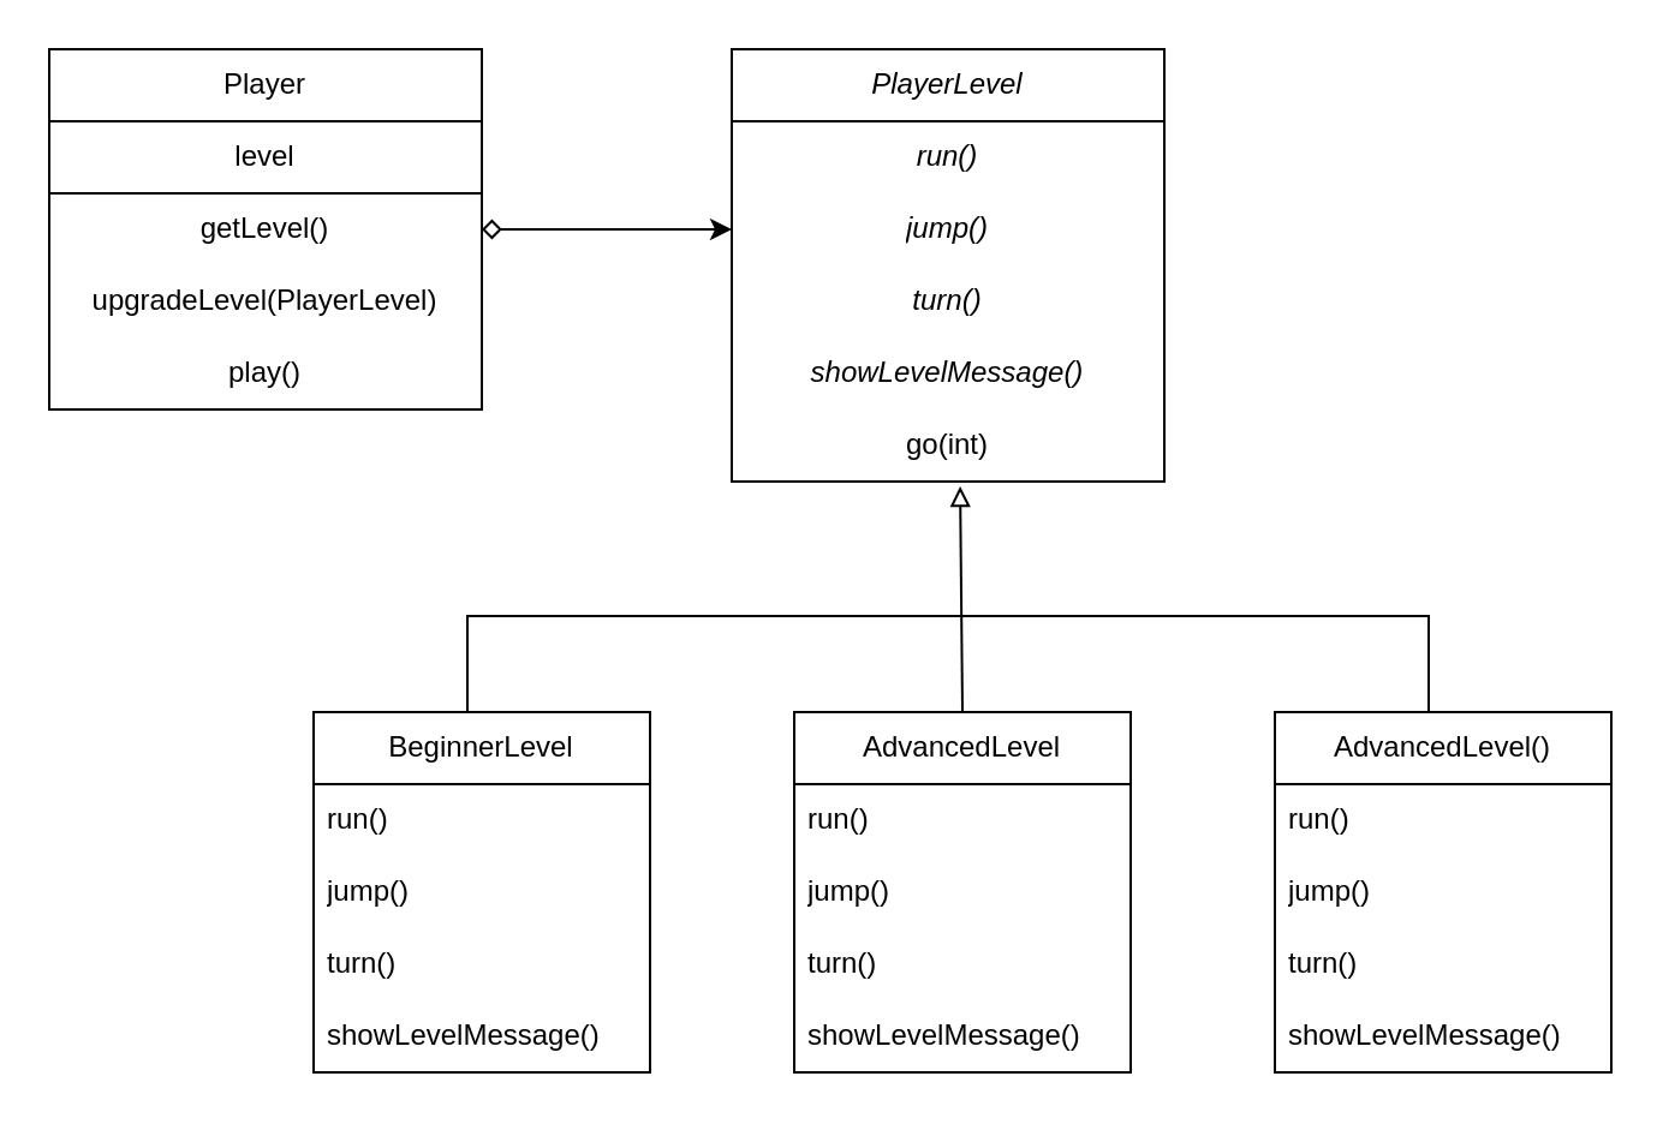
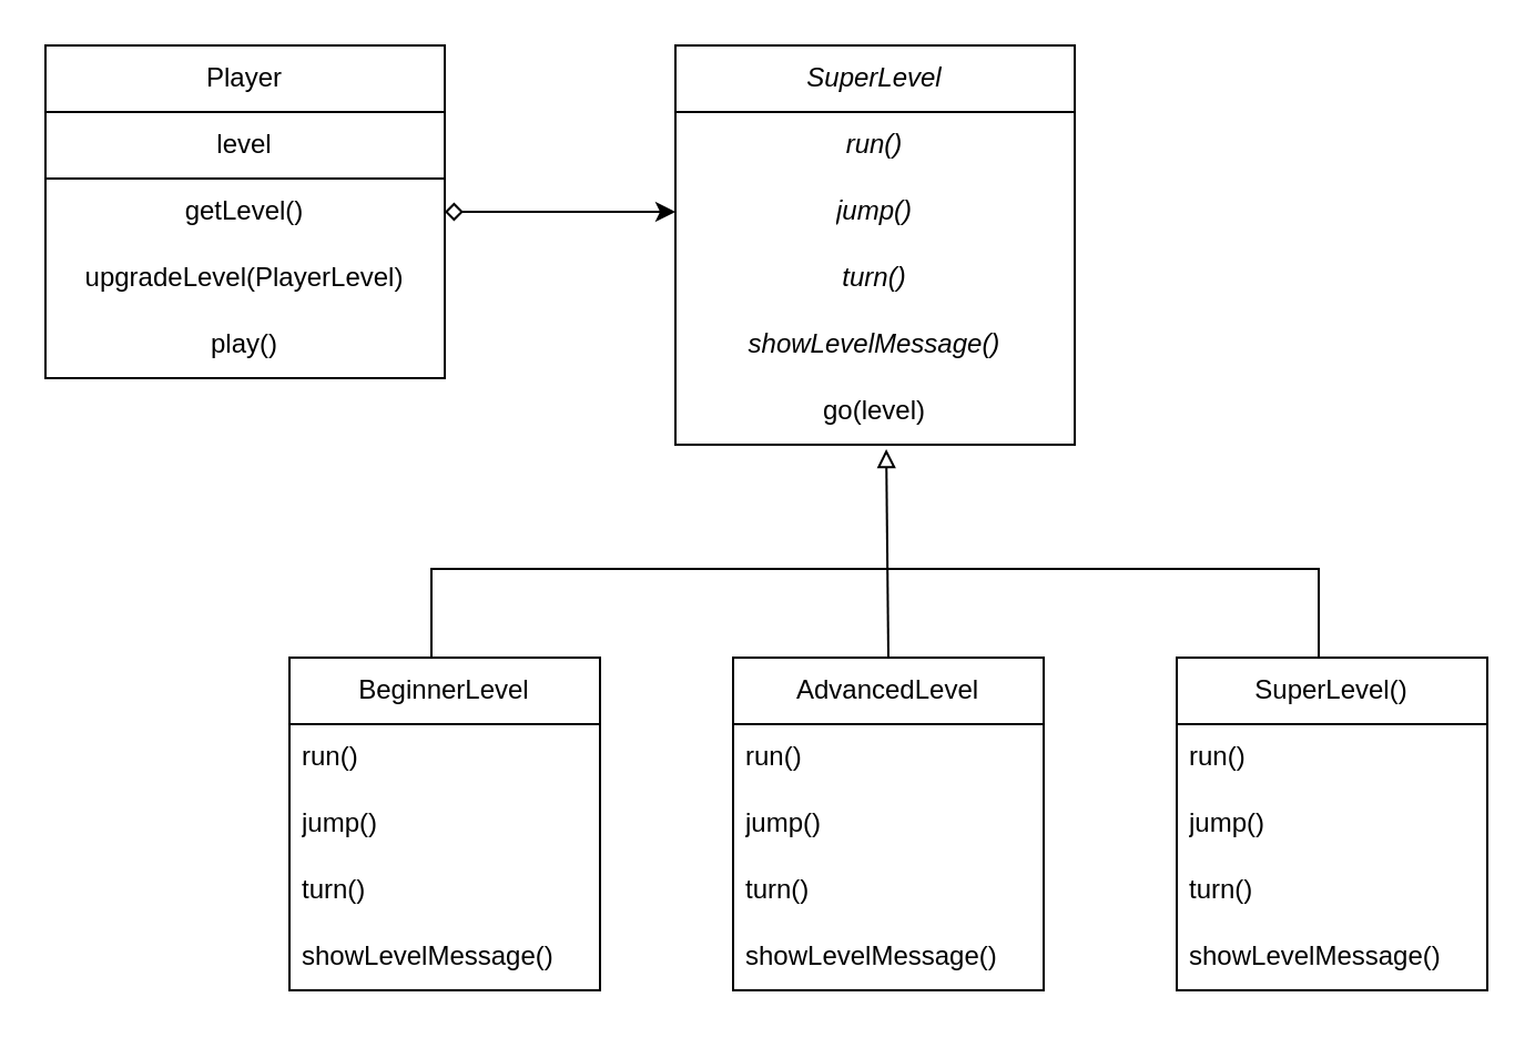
  <mxCell id="0" />
  <mxCell id="1" parent="0" />
  <mxCell id="2" value="Player" style="swimlane;fontStyle=0;childLayout=stackLayout;horizontal=1;startSize=30;horizontalStack=0;resizeParent=1;resizeParentMax=0;resizeLast=0;collapsible=1;marginBottom=0;whiteSpace=wrap;html=1;" vertex="1" parent="1"><mxGeometry x="20" y="20" width="180" height="150" as="geometry" /></mxCell>
  <mxCell id="3" value="level" style="text;strokeColor=default;fillColor=none;align=center;verticalAlign=middle;spacingLeft=4;spacingRight=4;overflow=hidden;points=[[0,0.5],[1,0.5]];portConstraint=eastwest;rotatable=0;whiteSpace=wrap;html=1;" vertex="1" parent="2"><mxGeometry y="30" width="180" height="30" as="geometry" /></mxCell>
  <mxCell id="4" value="getLevel()" style="text;strokeColor=none;fillColor=none;align=center;verticalAlign=middle;spacingLeft=4;spacingRight=4;overflow=hidden;points=[[0,0.5],[1,0.5]];portConstraint=eastwest;rotatable=0;whiteSpace=wrap;html=1;" vertex="1" parent="2"><mxGeometry y="60" width="180" height="30" as="geometry" /></mxCell>
  <mxCell id="5" value="upgradeLevel(PlayerLevel)" style="text;strokeColor=none;fillColor=none;align=center;verticalAlign=middle;spacingLeft=4;spacingRight=4;overflow=hidden;points=[[0,0.5],[1,0.5]];portConstraint=eastwest;rotatable=0;whiteSpace=wrap;html=1;" vertex="1" parent="2"><mxGeometry y="90" width="180" height="30" as="geometry" /></mxCell>
  <mxCell id="6" value="play()" style="text;strokeColor=none;fillColor=none;align=center;verticalAlign=middle;spacingLeft=4;spacingRight=4;overflow=hidden;points=[[0,0.5],[1,0.5]];portConstraint=eastwest;rotatable=0;whiteSpace=wrap;html=1;" vertex="1" parent="2"><mxGeometry y="120" width="180" height="30" as="geometry" /></mxCell>
  <mxCell id="7" value="" style="endArrow=classic;html=1;rounded=0;exitX=1;exitY=0.5;exitDx=0;exitDy=0;startArrow=diamond;startFill=0;entryX=0;entryY=0.5;entryDx=0;entryDy=0;" edge="1" parent="1" source="4" target="10"><mxGeometry width="50" height="50" relative="1" as="geometry"><mxPoint x="370" y="286" as="sourcePoint" /><mxPoint x="380" y="96" as="targetPoint" /></mxGeometry></mxCell>
- <mxCell id="8" value="&lt;i&gt;PlayerLevel&lt;/i&gt;" style="swimlane;fontStyle=0;childLayout=stackLayout;horizontal=1;startSize=30;horizontalStack=0;resizeParent=1;resizeParentMax=0;resizeLast=0;collapsible=1;marginBottom=0;whiteSpace=wrap;html=1;" vertex="1" parent="1"><mxGeometry x="304" y="20" width="180" height="180" as="geometry" /></mxCell>
+ <mxCell id="8" value="&lt;i&gt;SuperLevel&lt;/i&gt;" style="swimlane;fontStyle=0;childLayout=stackLayout;horizontal=1;startSize=30;horizontalStack=0;resizeParent=1;resizeParentMax=0;resizeLast=0;collapsible=1;marginBottom=0;whiteSpace=wrap;html=1;" vertex="1" parent="1"><mxGeometry x="304" y="20" width="180" height="180" as="geometry" /></mxCell>
  <mxCell id="9" value="run()" style="text;strokeColor=none;fillColor=none;align=center;verticalAlign=middle;spacingLeft=4;spacingRight=4;overflow=hidden;points=[[0,0.5],[1,0.5]];portConstraint=eastwest;rotatable=0;whiteSpace=wrap;html=1;fontStyle=2" vertex="1" parent="8"><mxGeometry y="30" width="180" height="30" as="geometry" /></mxCell>
  <mxCell id="10" value="jump()" style="text;strokeColor=none;fillColor=none;align=center;verticalAlign=middle;spacingLeft=4;spacingRight=4;overflow=hidden;points=[[0,0.5],[1,0.5]];portConstraint=eastwest;rotatable=0;whiteSpace=wrap;html=1;fontStyle=2" vertex="1" parent="8"><mxGeometry y="60" width="180" height="30" as="geometry" /></mxCell>
  <mxCell id="11" value="turn()" style="text;strokeColor=none;fillColor=none;align=center;verticalAlign=middle;spacingLeft=4;spacingRight=4;overflow=hidden;points=[[0,0.5],[1,0.5]];portConstraint=eastwest;rotatable=0;whiteSpace=wrap;html=1;fontStyle=2" vertex="1" parent="8"><mxGeometry y="90" width="180" height="30" as="geometry" /></mxCell>
  <mxCell id="12" value="showLevelMessage()" style="text;strokeColor=none;fillColor=none;align=center;verticalAlign=middle;spacingLeft=4;spacingRight=4;overflow=hidden;points=[[0,0.5],[1,0.5]];portConstraint=eastwest;rotatable=0;whiteSpace=wrap;html=1;fontStyle=2" vertex="1" parent="8"><mxGeometry y="120" width="180" height="30" as="geometry" /></mxCell>
- <mxCell id="13" value="go(int)" style="text;strokeColor=none;fillColor=none;align=center;verticalAlign=middle;spacingLeft=4;spacingRight=4;overflow=hidden;points=[[0,0.5],[1,0.5]];portConstraint=eastwest;rotatable=0;whiteSpace=wrap;html=1;" vertex="1" parent="8"><mxGeometry y="150" width="180" height="30" as="geometry" /></mxCell>
+ <mxCell id="13" value="go(level)" style="text;strokeColor=none;fillColor=none;align=center;verticalAlign=middle;spacingLeft=4;spacingRight=4;overflow=hidden;points=[[0,0.5],[1,0.5]];portConstraint=eastwest;rotatable=0;whiteSpace=wrap;html=1;" vertex="1" parent="8"><mxGeometry y="150" width="180" height="30" as="geometry" /></mxCell>
  <mxCell id="14" value="" style="shape=partialRectangle;whiteSpace=wrap;html=1;bottom=1;right=1;left=1;top=0;fillColor=none;routingCenterX=-0.5;rotation=-180;" vertex="1" parent="1"><mxGeometry x="194" y="256" width="400" height="40" as="geometry" /></mxCell>
  <mxCell id="15" value="" style="endArrow=block;html=1;rounded=0;entryX=0.528;entryY=1.067;entryDx=0;entryDy=0;entryPerimeter=0;endFill=0;" edge="1" parent="1" target="13"><mxGeometry width="50" height="50" relative="1" as="geometry"><mxPoint x="400" y="296" as="sourcePoint" /><mxPoint x="520" y="236" as="targetPoint" /></mxGeometry></mxCell>
  <mxCell id="16" value="BeginnerLevel" style="swimlane;fontStyle=0;childLayout=stackLayout;horizontal=1;startSize=30;horizontalStack=0;resizeParent=1;resizeParentMax=0;resizeLast=0;collapsible=1;marginBottom=0;whiteSpace=wrap;html=1;" vertex="1" parent="1"><mxGeometry x="130" y="296" width="140" height="150" as="geometry" /></mxCell>
  <mxCell id="17" value="run()" style="text;strokeColor=none;fillColor=none;align=left;verticalAlign=middle;spacingLeft=4;spacingRight=4;overflow=hidden;points=[[0,0.5],[1,0.5]];portConstraint=eastwest;rotatable=0;whiteSpace=wrap;html=1;" vertex="1" parent="16"><mxGeometry y="30" width="140" height="30" as="geometry" /></mxCell>
  <mxCell id="18" value="jump()" style="text;strokeColor=none;fillColor=none;align=left;verticalAlign=middle;spacingLeft=4;spacingRight=4;overflow=hidden;points=[[0,0.5],[1,0.5]];portConstraint=eastwest;rotatable=0;whiteSpace=wrap;html=1;" vertex="1" parent="16"><mxGeometry y="60" width="140" height="30" as="geometry" /></mxCell>
  <mxCell id="19" value="turn()" style="text;strokeColor=none;fillColor=none;align=left;verticalAlign=middle;spacingLeft=4;spacingRight=4;overflow=hidden;points=[[0,0.5],[1,0.5]];portConstraint=eastwest;rotatable=0;whiteSpace=wrap;html=1;" vertex="1" parent="16"><mxGeometry y="90" width="140" height="30" as="geometry" /></mxCell>
  <mxCell id="20" value="showLevelMessage()" style="text;strokeColor=none;fillColor=none;align=left;verticalAlign=middle;spacingLeft=4;spacingRight=4;overflow=hidden;points=[[0,0.5],[1,0.5]];portConstraint=eastwest;rotatable=0;whiteSpace=wrap;html=1;" vertex="1" parent="16"><mxGeometry y="120" width="140" height="30" as="geometry" /></mxCell>
  <mxCell id="21" value="AdvancedLevel" style="swimlane;fontStyle=0;childLayout=stackLayout;horizontal=1;startSize=30;horizontalStack=0;resizeParent=1;resizeParentMax=0;resizeLast=0;collapsible=1;marginBottom=0;whiteSpace=wrap;html=1;" vertex="1" parent="1"><mxGeometry x="330" y="296" width="140" height="150" as="geometry" /></mxCell>
  <mxCell id="22" value="run()" style="text;strokeColor=none;fillColor=none;align=left;verticalAlign=middle;spacingLeft=4;spacingRight=4;overflow=hidden;points=[[0,0.5],[1,0.5]];portConstraint=eastwest;rotatable=0;whiteSpace=wrap;html=1;" vertex="1" parent="21"><mxGeometry y="30" width="140" height="30" as="geometry" /></mxCell>
  <mxCell id="23" value="jump()" style="text;strokeColor=none;fillColor=none;align=left;verticalAlign=middle;spacingLeft=4;spacingRight=4;overflow=hidden;points=[[0,0.5],[1,0.5]];portConstraint=eastwest;rotatable=0;whiteSpace=wrap;html=1;" vertex="1" parent="21"><mxGeometry y="60" width="140" height="30" as="geometry" /></mxCell>
  <mxCell id="24" value="turn()" style="text;strokeColor=none;fillColor=none;align=left;verticalAlign=middle;spacingLeft=4;spacingRight=4;overflow=hidden;points=[[0,0.5],[1,0.5]];portConstraint=eastwest;rotatable=0;whiteSpace=wrap;html=1;" vertex="1" parent="21"><mxGeometry y="90" width="140" height="30" as="geometry" /></mxCell>
  <mxCell id="25" value="showLevelMessage()" style="text;strokeColor=none;fillColor=none;align=left;verticalAlign=middle;spacingLeft=4;spacingRight=4;overflow=hidden;points=[[0,0.5],[1,0.5]];portConstraint=eastwest;rotatable=0;whiteSpace=wrap;html=1;" vertex="1" parent="21"><mxGeometry y="120" width="140" height="30" as="geometry" /></mxCell>
- <mxCell id="26" value="AdvancedLevel()" style="swimlane;fontStyle=0;childLayout=stackLayout;horizontal=1;startSize=30;horizontalStack=0;resizeParent=1;resizeParentMax=0;resizeLast=0;collapsible=1;marginBottom=0;whiteSpace=wrap;html=1;" vertex="1" parent="1"><mxGeometry x="530" y="296" width="140" height="150" as="geometry" /></mxCell>
+ <mxCell id="26" value="SuperLevel()" style="swimlane;fontStyle=0;childLayout=stackLayout;horizontal=1;startSize=30;horizontalStack=0;resizeParent=1;resizeParentMax=0;resizeLast=0;collapsible=1;marginBottom=0;whiteSpace=wrap;html=1;" vertex="1" parent="1"><mxGeometry x="530" y="296" width="140" height="150" as="geometry" /></mxCell>
  <mxCell id="27" value="run()" style="text;strokeColor=none;fillColor=none;align=left;verticalAlign=middle;spacingLeft=4;spacingRight=4;overflow=hidden;points=[[0,0.5],[1,0.5]];portConstraint=eastwest;rotatable=0;whiteSpace=wrap;html=1;" vertex="1" parent="26"><mxGeometry y="30" width="140" height="30" as="geometry" /></mxCell>
  <mxCell id="28" value="jump()" style="text;strokeColor=none;fillColor=none;align=left;verticalAlign=middle;spacingLeft=4;spacingRight=4;overflow=hidden;points=[[0,0.5],[1,0.5]];portConstraint=eastwest;rotatable=0;whiteSpace=wrap;html=1;" vertex="1" parent="26"><mxGeometry y="60" width="140" height="30" as="geometry" /></mxCell>
  <mxCell id="29" value="turn()" style="text;strokeColor=none;fillColor=none;align=left;verticalAlign=middle;spacingLeft=4;spacingRight=4;overflow=hidden;points=[[0,0.5],[1,0.5]];portConstraint=eastwest;rotatable=0;whiteSpace=wrap;html=1;" vertex="1" parent="26"><mxGeometry y="90" width="140" height="30" as="geometry" /></mxCell>
  <mxCell id="30" value="showLevelMessage()" style="text;strokeColor=none;fillColor=none;align=left;verticalAlign=middle;spacingLeft=4;spacingRight=4;overflow=hidden;points=[[0,0.5],[1,0.5]];portConstraint=eastwest;rotatable=0;whiteSpace=wrap;html=1;" vertex="1" parent="26"><mxGeometry y="120" width="140" height="30" as="geometry" /></mxCell>
